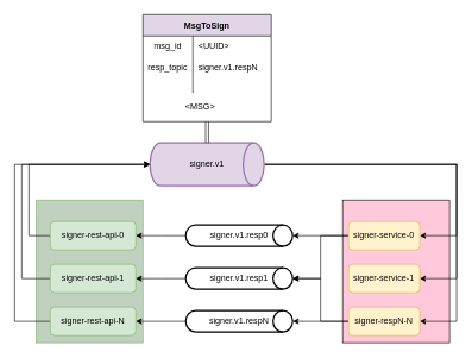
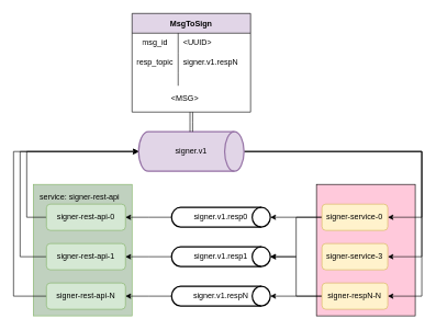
  <mxCell id="0" />
  <mxCell id="1" parent="0" />
  <mxCell id="2" value="" style="whiteSpace=wrap;html=1;fillColor=#FFC9DB;gradientColor=none;" parent="1" vertex="1"><mxGeometry x="480" y="280" width="150" height="200" as="geometry" /></mxCell>
  <mxCell id="3" value="" style="group" parent="1" vertex="1" connectable="0"><mxGeometry x="50" y="280" width="150" height="200" as="geometry" /></mxCell>
  <mxCell id="4" value="" style="whiteSpace=wrap;html=1;fillColor=#C0D1BF;strokeColor=#82b366;" parent="3" vertex="1"><mxGeometry width="150" height="200" as="geometry" /></mxCell>
+ <mxCell id="5" value="&lt;div&gt;service: signer-rest-api&lt;/div&gt;" style="text;html=1;align=center;verticalAlign=middle;resizable=0;points=[];autosize=1;strokeColor=none;fillColor=none;" parent="3" vertex="1"><mxGeometry y="10" width="140" height="20" as="geometry" /></mxCell>
  <mxCell id="6" style="edgeStyle=orthogonalEdgeStyle;rounded=0;orthogonalLoop=1;jettySize=auto;html=1;" parent="1" source="7" target="15" edge="1"><mxGeometry relative="1" as="geometry"><Array as="points"><mxPoint x="40" y="330" /><mxPoint x="40" y="230" /></Array></mxGeometry></mxCell>
  <mxCell id="7" value="&lt;div&gt;signer-rest-api-0&lt;/div&gt;" style="rounded=1;whiteSpace=wrap;html=1;fontSize=12;glass=0;strokeWidth=1;shadow=0;fillColor=#d5e8d4;strokeColor=#82b366;" parent="1" vertex="1"><mxGeometry x="70" y="310" width="120" height="40" as="geometry" /></mxCell>
  <mxCell id="8" style="edgeStyle=elbowEdgeStyle;rounded=0;orthogonalLoop=1;jettySize=auto;html=1;entryX=0;entryY=0.5;entryDx=0;entryDy=0;entryPerimeter=0;" parent="1" source="9" target="15" edge="1"><mxGeometry relative="1" as="geometry"><mxPoint x="50" y="250" as="targetPoint" /><Array as="points"><mxPoint x="30" y="270" /><mxPoint x="40" y="270" /><mxPoint x="50" y="250" /><mxPoint x="60" y="340" /></Array></mxGeometry></mxCell>
  <mxCell id="9" value="&lt;div&gt;signer-rest-api-1&lt;/div&gt;" style="rounded=1;whiteSpace=wrap;html=1;fontSize=12;glass=0;strokeWidth=1;shadow=0;fillColor=#d5e8d4;strokeColor=#82b366;" parent="1" vertex="1"><mxGeometry x="70" y="370" width="120" height="40" as="geometry" /></mxCell>
  <mxCell id="10" style="edgeStyle=elbowEdgeStyle;rounded=0;orthogonalLoop=1;jettySize=auto;html=1;entryX=0;entryY=0.5;entryDx=0;entryDy=0;entryPerimeter=0;" parent="1" source="11" target="15" edge="1"><mxGeometry relative="1" as="geometry"><Array as="points"><mxPoint x="20" y="340" /></Array></mxGeometry></mxCell>
  <mxCell id="11" value="&lt;div&gt;signer-rest-api-N&lt;/div&gt;" style="rounded=1;whiteSpace=wrap;html=1;fontSize=12;glass=0;strokeWidth=1;shadow=0;fillColor=#d5e8d4;strokeColor=#82b366;" parent="1" vertex="1"><mxGeometry x="70" y="430" width="120" height="40" as="geometry" /></mxCell>
  <mxCell id="12" style="edgeStyle=orthogonalEdgeStyle;rounded=0;orthogonalLoop=1;jettySize=auto;html=1;entryX=1;entryY=0.5;entryDx=0;entryDy=0;" parent="1" source="15" target="38" edge="1"><mxGeometry relative="1" as="geometry"><Array as="points"><mxPoint x="640" y="230" /><mxPoint x="640" y="330" /></Array></mxGeometry></mxCell>
  <mxCell id="13" style="edgeStyle=orthogonalEdgeStyle;rounded=0;orthogonalLoop=1;jettySize=auto;html=1;entryX=1;entryY=0.5;entryDx=0;entryDy=0;" parent="1" source="15" target="39" edge="1"><mxGeometry relative="1" as="geometry"><Array as="points"><mxPoint x="640" y="230" /><mxPoint x="640" y="390" /></Array></mxGeometry></mxCell>
  <mxCell id="14" style="edgeStyle=orthogonalEdgeStyle;rounded=0;orthogonalLoop=1;jettySize=auto;html=1;entryX=1;entryY=0.5;entryDx=0;entryDy=0;" parent="1" source="15" target="41" edge="1"><mxGeometry relative="1" as="geometry"><Array as="points"><mxPoint x="640" y="230" /><mxPoint x="640" y="450" /></Array></mxGeometry></mxCell>
  <mxCell id="15" value="signer.v1" style="strokeWidth=2;html=1;shape=mxgraph.flowchart.direct_data;whiteSpace=wrap;fillColor=#e1d5e7;strokeColor=#9673a6;" parent="1" vertex="1"><mxGeometry x="210" y="200" width="160" height="60" as="geometry" /></mxCell>
  <mxCell id="16" style="edgeStyle=elbowEdgeStyle;rounded=0;orthogonalLoop=1;jettySize=auto;html=1;entryX=1;entryY=0.5;entryDx=0;entryDy=0;entryPerimeter=0;" parent="1" source="38" target="21" edge="1"><mxGeometry relative="1" as="geometry" /></mxCell>
  <mxCell id="17" style="edgeStyle=elbowEdgeStyle;rounded=0;orthogonalLoop=1;jettySize=auto;html=1;entryX=1;entryY=0.5;entryDx=0;entryDy=0;entryPerimeter=0;" parent="1" source="41" target="23" edge="1"><mxGeometry relative="1" as="geometry" /></mxCell>
  <mxCell id="18" style="edgeStyle=elbowEdgeStyle;rounded=0;orthogonalLoop=1;jettySize=auto;html=1;entryX=1;entryY=0.5;entryDx=0;entryDy=0;" parent="1" source="19" target="9" edge="1"><mxGeometry relative="1" as="geometry" /></mxCell>
  <mxCell id="19" value="&lt;div&gt;signer.v1.resp1&lt;/div&gt;" style="strokeWidth=2;html=1;shape=mxgraph.flowchart.direct_data;whiteSpace=wrap;" parent="1" vertex="1"><mxGeometry x="260" y="375" width="150" height="30" as="geometry" /></mxCell>
  <mxCell id="20" style="edgeStyle=elbowEdgeStyle;rounded=0;orthogonalLoop=1;jettySize=auto;html=1;entryX=1;entryY=0.5;entryDx=0;entryDy=0;" parent="1" source="21" target="7" edge="1"><mxGeometry relative="1" as="geometry" /></mxCell>
  <mxCell id="21" value="&lt;div&gt;signer.v1.resp0&lt;/div&gt;" style="strokeWidth=2;html=1;shape=mxgraph.flowchart.direct_data;whiteSpace=wrap;" parent="1" vertex="1"><mxGeometry x="260" y="315" width="150" height="30" as="geometry" /></mxCell>
  <mxCell id="22" style="edgeStyle=elbowEdgeStyle;rounded=0;orthogonalLoop=1;jettySize=auto;html=1;" parent="1" source="23" target="11" edge="1"><mxGeometry relative="1" as="geometry" /></mxCell>
  <mxCell id="23" value="&lt;div&gt;signer.v1.respN&lt;/div&gt;" style="strokeWidth=2;html=1;shape=mxgraph.flowchart.direct_data;whiteSpace=wrap;" parent="1" vertex="1"><mxGeometry x="260" y="435" width="150" height="30" as="geometry" /></mxCell>
  <mxCell id="24" value="" style="group" parent="1" vertex="1" connectable="0"><mxGeometry x="200" y="20" width="180" height="150" as="geometry" /></mxCell>
  <mxCell id="25" value="MsgToSign" style="shape=table;startSize=30;container=1;collapsible=0;childLayout=tableLayout;fixedRows=1;rowLines=0;fontStyle=1;fillColor=#E1D5E7;gradientColor=none;" parent="24" vertex="1"><mxGeometry width="180" height="150" as="geometry" /></mxCell>
  <mxCell id="26" value="" style="shape=tableRow;horizontal=0;startSize=0;swimlaneHead=0;swimlaneBody=0;top=0;left=0;bottom=0;right=0;collapsible=0;dropTarget=0;fillColor=none;points=[[0,0.5],[1,0.5]];portConstraint=eastwest;" parent="25" vertex="1"><mxGeometry y="30" width="180" height="30" as="geometry" /></mxCell>
  <mxCell id="27" value="msg_id" style="shape=partialRectangle;html=1;whiteSpace=wrap;connectable=0;fillColor=none;top=0;left=0;bottom=0;right=0;overflow=hidden;pointerEvents=1;" parent="26" vertex="1"><mxGeometry width="70" height="30" as="geometry"><mxRectangle width="70" height="30" as="alternateBounds" /></mxGeometry></mxCell>
  <mxCell id="28" value="&amp;lt;UUID&amp;gt;" style="shape=partialRectangle;html=1;whiteSpace=wrap;connectable=0;fillColor=none;top=0;left=0;bottom=0;right=0;align=left;spacingLeft=6;overflow=hidden;" parent="26" vertex="1"><mxGeometry x="70" width="110" height="30" as="geometry"><mxRectangle width="110" height="30" as="alternateBounds" /></mxGeometry></mxCell>
  <mxCell id="29" value="" style="shape=tableRow;horizontal=0;startSize=0;swimlaneHead=0;swimlaneBody=0;top=0;left=0;bottom=0;right=0;collapsible=0;dropTarget=0;fillColor=none;points=[[0,0.5],[1,0.5]];portConstraint=eastwest;" parent="25" vertex="1"><mxGeometry y="60" width="180" height="30" as="geometry" /></mxCell>
  <mxCell id="30" value="&lt;div&gt;resp_topic&lt;/div&gt;" style="shape=partialRectangle;html=1;whiteSpace=wrap;connectable=0;fillColor=none;top=0;left=0;bottom=0;right=0;overflow=hidden;" parent="29" vertex="1"><mxGeometry width="70" height="30" as="geometry"><mxRectangle width="70" height="30" as="alternateBounds" /></mxGeometry></mxCell>
  <mxCell id="31" value="&lt;div&gt;signer.v1.respN&lt;/div&gt;" style="shape=partialRectangle;html=1;whiteSpace=wrap;connectable=0;fillColor=none;top=0;left=0;bottom=0;right=0;align=left;spacingLeft=6;overflow=hidden;" parent="29" vertex="1"><mxGeometry x="70" width="110" height="30" as="geometry"><mxRectangle width="110" height="30" as="alternateBounds" /></mxGeometry></mxCell>
  <mxCell id="32" value="" style="shape=tableRow;horizontal=0;startSize=0;swimlaneHead=0;swimlaneBody=0;top=0;left=0;bottom=0;right=0;collapsible=0;dropTarget=0;fillColor=none;points=[[0,0.5],[1,0.5]];portConstraint=eastwest;" parent="25" vertex="1"><mxGeometry y="90" width="180" height="20" as="geometry" /></mxCell>
  <mxCell id="33" value="" style="shape=partialRectangle;html=1;whiteSpace=wrap;connectable=0;fillColor=none;top=0;left=0;bottom=0;right=0;overflow=hidden;" parent="32" vertex="1"><mxGeometry width="70" height="20" as="geometry"><mxRectangle width="70" height="20" as="alternateBounds" /></mxGeometry></mxCell>
  <mxCell id="34" value="" style="shape=partialRectangle;html=1;whiteSpace=wrap;connectable=0;fillColor=none;top=0;left=0;bottom=0;right=0;align=left;spacingLeft=6;overflow=hidden;" parent="32" vertex="1"><mxGeometry x="70" width="110" height="20" as="geometry"><mxRectangle width="110" height="20" as="alternateBounds" /></mxGeometry></mxCell>
  <mxCell id="35" value="&amp;lt;MSG&amp;gt;" style="text;html=1;align=center;verticalAlign=middle;resizable=0;points=[];autosize=1;strokeColor=none;fillColor=none;" parent="24" vertex="1"><mxGeometry x="50" y="120" width="60" height="20" as="geometry" /></mxCell>
  <mxCell id="36" style="edgeStyle=elbowEdgeStyle;shape=link;rounded=0;orthogonalLoop=1;jettySize=auto;html=1;entryX=0.5;entryY=0;entryDx=0;entryDy=0;entryPerimeter=0;" parent="1" source="25" target="15" edge="1"><mxGeometry relative="1" as="geometry" /></mxCell>
  <mxCell id="37" style="edgeStyle=orthogonalEdgeStyle;rounded=0;orthogonalLoop=1;jettySize=auto;html=1;exitX=0;exitY=0.5;exitDx=0;exitDy=0;entryX=1;entryY=0.5;entryDx=0;entryDy=0;entryPerimeter=0;" edge="1" parent="1" source="38" target="19"><mxGeometry relative="1" as="geometry" /></mxCell>
  <mxCell id="38" value="&lt;div&gt;signer-service-0&lt;/div&gt;" style="rounded=1;whiteSpace=wrap;html=1;fontSize=12;glass=0;strokeWidth=1;shadow=0;fillColor=#fff2cc;strokeColor=#d6b656;gradientColor=none;" parent="1" vertex="1"><mxGeometry x="488.333" y="310" width="100" height="40" as="geometry" /></mxCell>
- <mxCell id="39" value="&lt;div&gt;signer-service-1&lt;/div&gt;" style="rounded=1;whiteSpace=wrap;html=1;fontSize=12;glass=0;strokeWidth=1;shadow=0;fillColor=#fff2cc;strokeColor=#d6b656;gradientColor=none;" parent="1" vertex="1"><mxGeometry x="488.333" y="370" width="100" height="40" as="geometry" /></mxCell>
+ <mxCell id="39" value="&lt;div&gt;signer-service-3&lt;/div&gt;" style="rounded=1;whiteSpace=wrap;html=1;fontSize=12;glass=0;strokeWidth=1;shadow=0;fillColor=#fff2cc;strokeColor=#d6b656;gradientColor=none;" parent="1" vertex="1"><mxGeometry x="488.333" y="370" width="100" height="40" as="geometry" /></mxCell>
  <mxCell id="40" style="edgeStyle=orthogonalEdgeStyle;rounded=0;orthogonalLoop=1;jettySize=auto;html=1;exitX=0;exitY=0.5;exitDx=0;exitDy=0;entryX=1;entryY=0.5;entryDx=0;entryDy=0;entryPerimeter=0;" edge="1" parent="1" source="41" target="19"><mxGeometry relative="1" as="geometry" /></mxCell>
  <mxCell id="41" value="&lt;div&gt;signer-respN-N&lt;/div&gt;" style="rounded=1;whiteSpace=wrap;html=1;fontSize=12;glass=0;strokeWidth=1;shadow=0;fillColor=#fff2cc;strokeColor=#d6b656;gradientColor=none;" parent="1" vertex="1"><mxGeometry x="488.333" y="430" width="100" height="40" as="geometry" /></mxCell>
